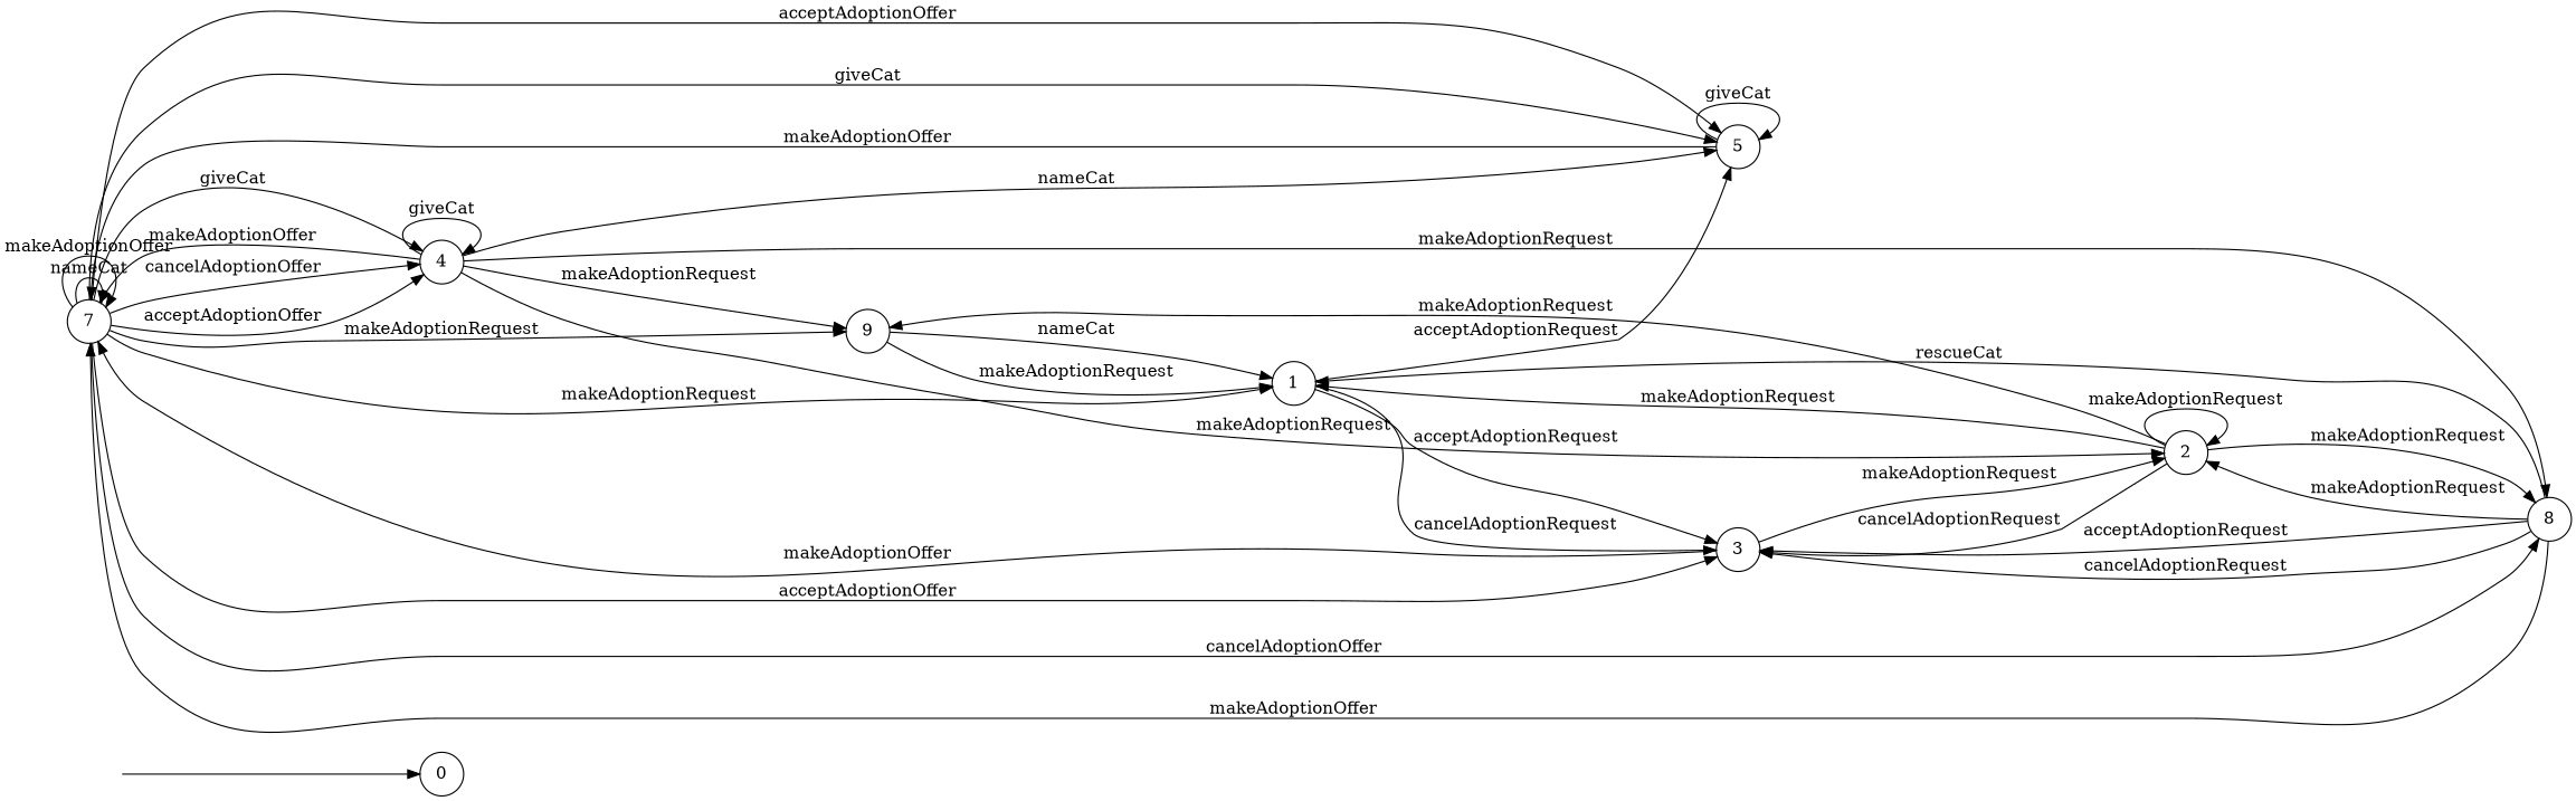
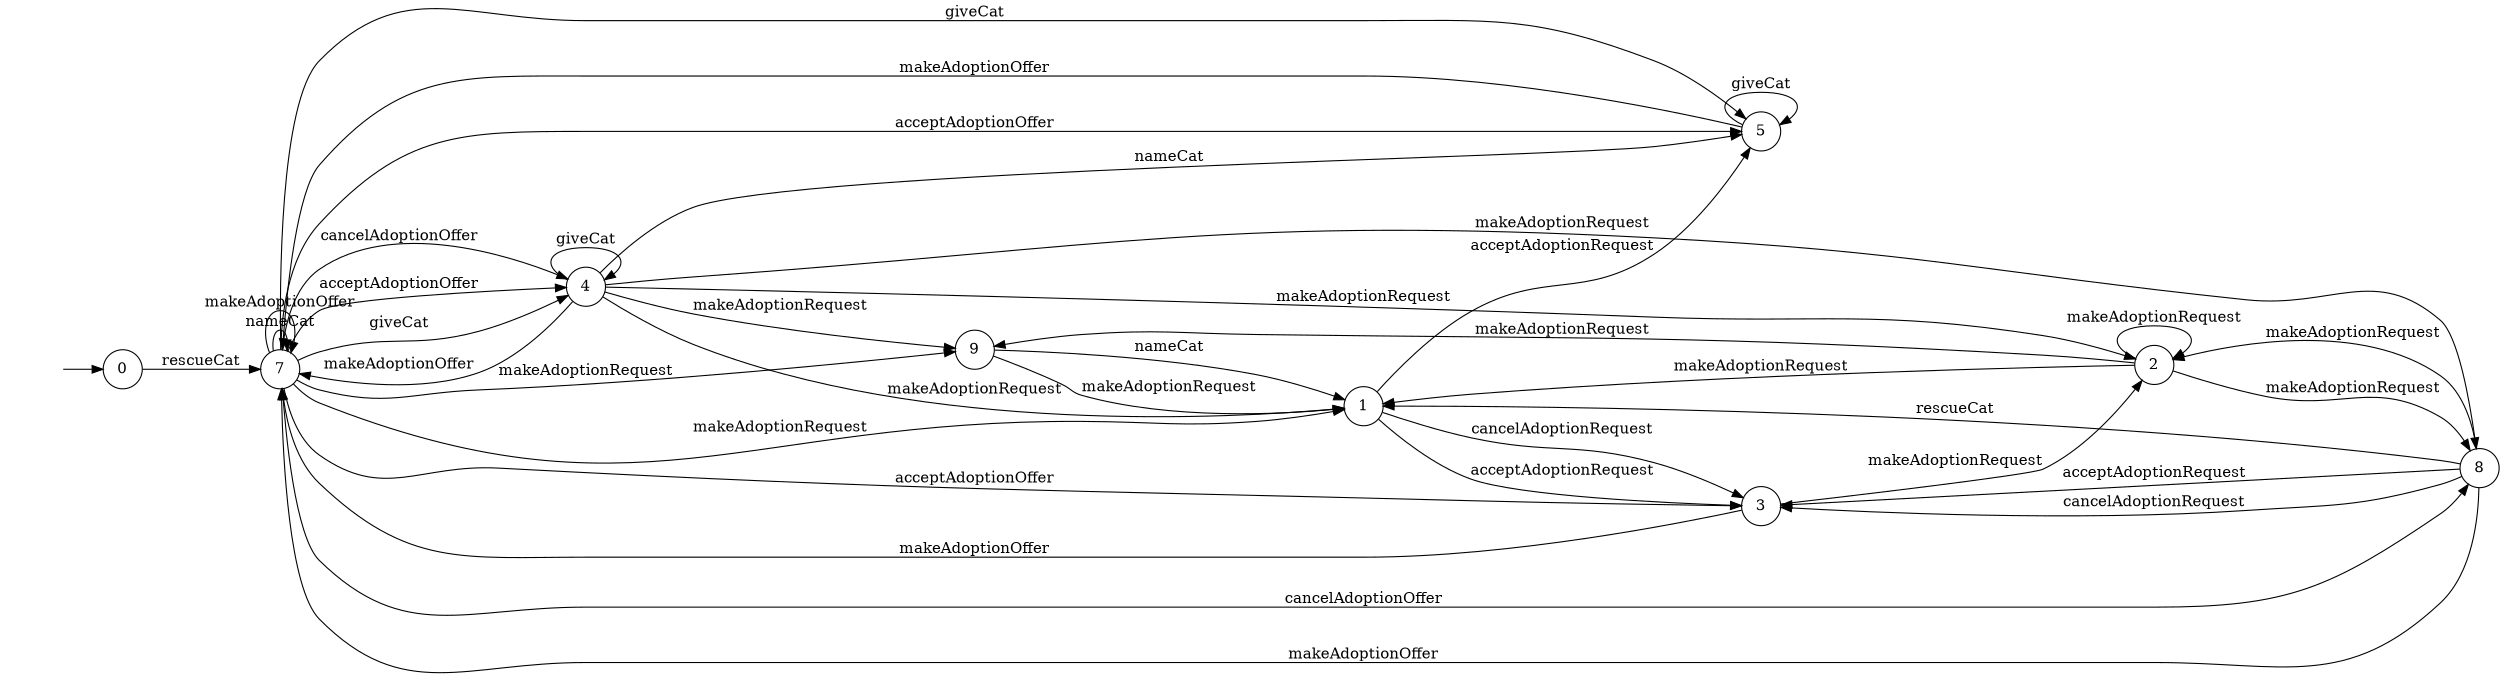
  digraph {
    rankdir=LR
    node [shape=circle]
    "" [shape=plaintext]
    n2 [label=0]
    n3 [label=7]
    n4 [label=4]
    n5 [label=5]
    n6 [label=1]
    n7 [label=8]
    n8 [label=2]
    n9 [label=9]
    n10 [label=3]
    "" -> n2
+   n2 -> n3 [label=rescueCat]
    n3 -> n3 [label=nameCat]
    n3 -> n3 [label=makeAdoptionOffer]
    n3 -> n4 [label=cancelAdoptionOffer]
    n3 -> n4 [label=acceptAdoptionOffer]
    n3 -> n4 [label=giveCat]
    n3 -> n5 [label=acceptAdoptionOffer]
    n3 -> n5 [label=giveCat]
    n3 -> n6 [label=makeAdoptionRequest]
    n3 -> n7 [label=cancelAdoptionOffer]
    n3 -> n9 [label=makeAdoptionRequest]
    n3 -> n10 [label=acceptAdoptionOffer]
    n4 -> n3 [label=makeAdoptionOffer]
    n4 -> n4 [label=giveCat]
    n4 -> n5 [label=nameCat]
+   n4 -> n6 [label=makeAdoptionRequest]
    n4 -> n7 [label=makeAdoptionRequest]
    n4 -> n8 [label=makeAdoptionRequest]
    n4 -> n9 [label=makeAdoptionRequest]
    n5 -> n3 [label=makeAdoptionOffer]
    n5 -> n5 [label=giveCat]
    n6 -> n5 [label=acceptAdoptionRequest]
    n6 -> n10 [label=acceptAdoptionRequest]
    n6 -> n10 [label=cancelAdoptionRequest]
    n7 -> n3 [label=makeAdoptionOffer]
    n7 -> n6 [label=rescueCat]
    n7 -> n8 [label=makeAdoptionRequest]
    n7 -> n10 [label=acceptAdoptionRequest]
    n7 -> n10 [label=cancelAdoptionRequest]
    n8 -> n6 [label=makeAdoptionRequest]
    n8 -> n7 [label=makeAdoptionRequest]
    n8 -> n8 [label=makeAdoptionRequest]
    n8 -> n9 [label=makeAdoptionRequest]
-   n8 -> n10 [label=cancelAdoptionRequest]
    n9 -> n6 [label=nameCat]
    n9 -> n6 [label=makeAdoptionRequest]
    n10 -> n3 [label=makeAdoptionOffer]
    n10 -> n8 [label=makeAdoptionRequest]
  }
